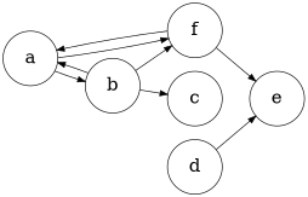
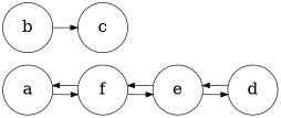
  digraph {
    rankdir=LR
    node [fixedsize=true fontsize=24 shape=circle]
    a [height=1.0 width=1.0]
    b [height=1.0 width=1.0]
    f [height=1.0 width=1.0]
    c [height=1.0 width=1.0]
    e [height=1.0 width=1.0]
    d [height=1.0 width=1.0]
-   a -> b
    a -> f
-   b -> a
    b -> c
    f -> a
    f -> e
-   b -> f
+   e -> f
+   e -> d
    d -> e
  }
